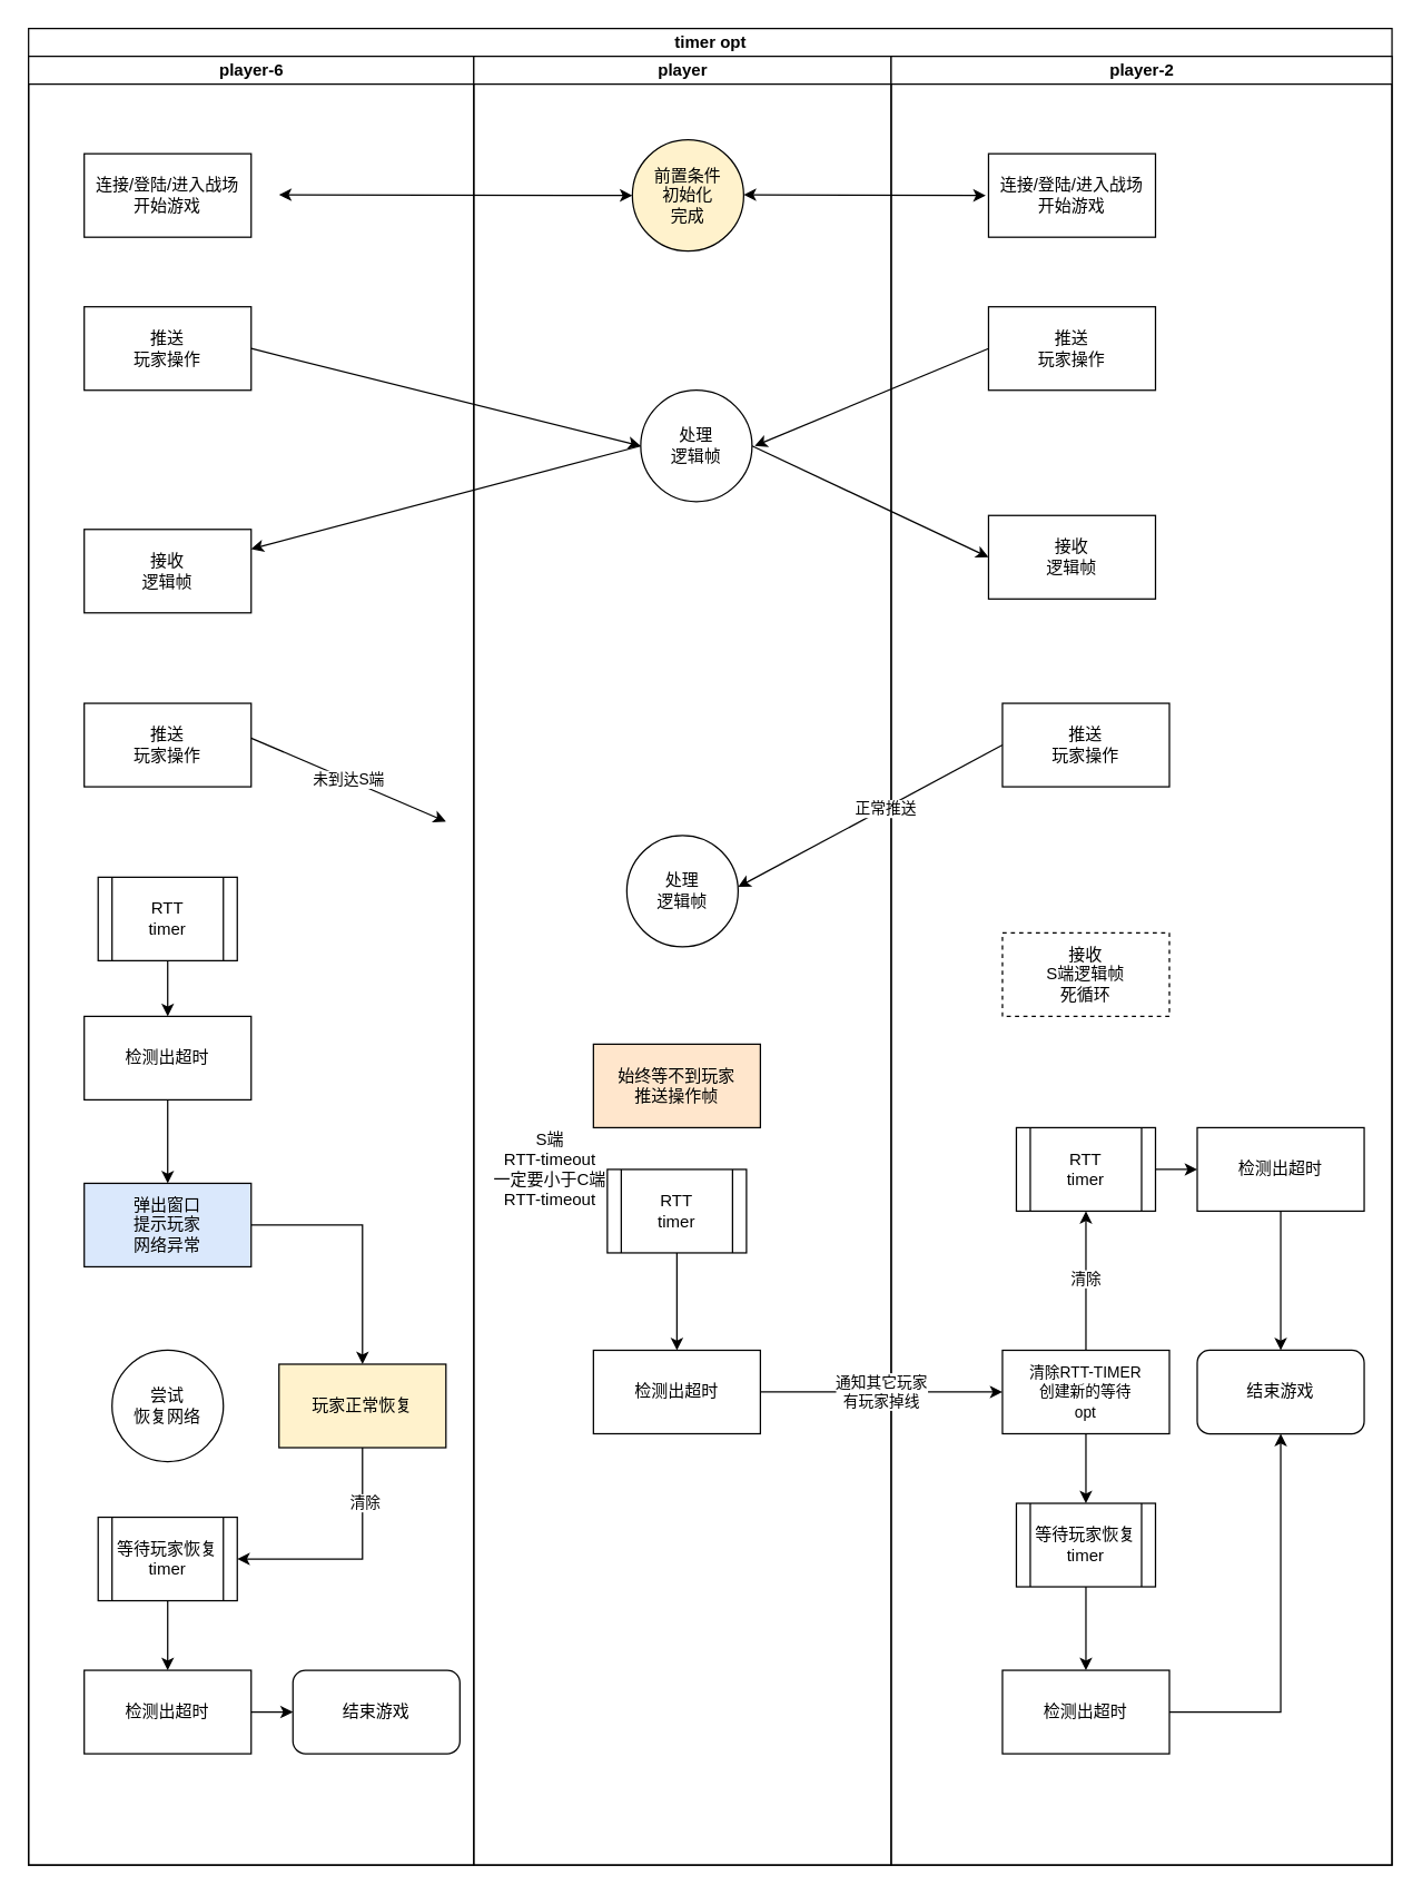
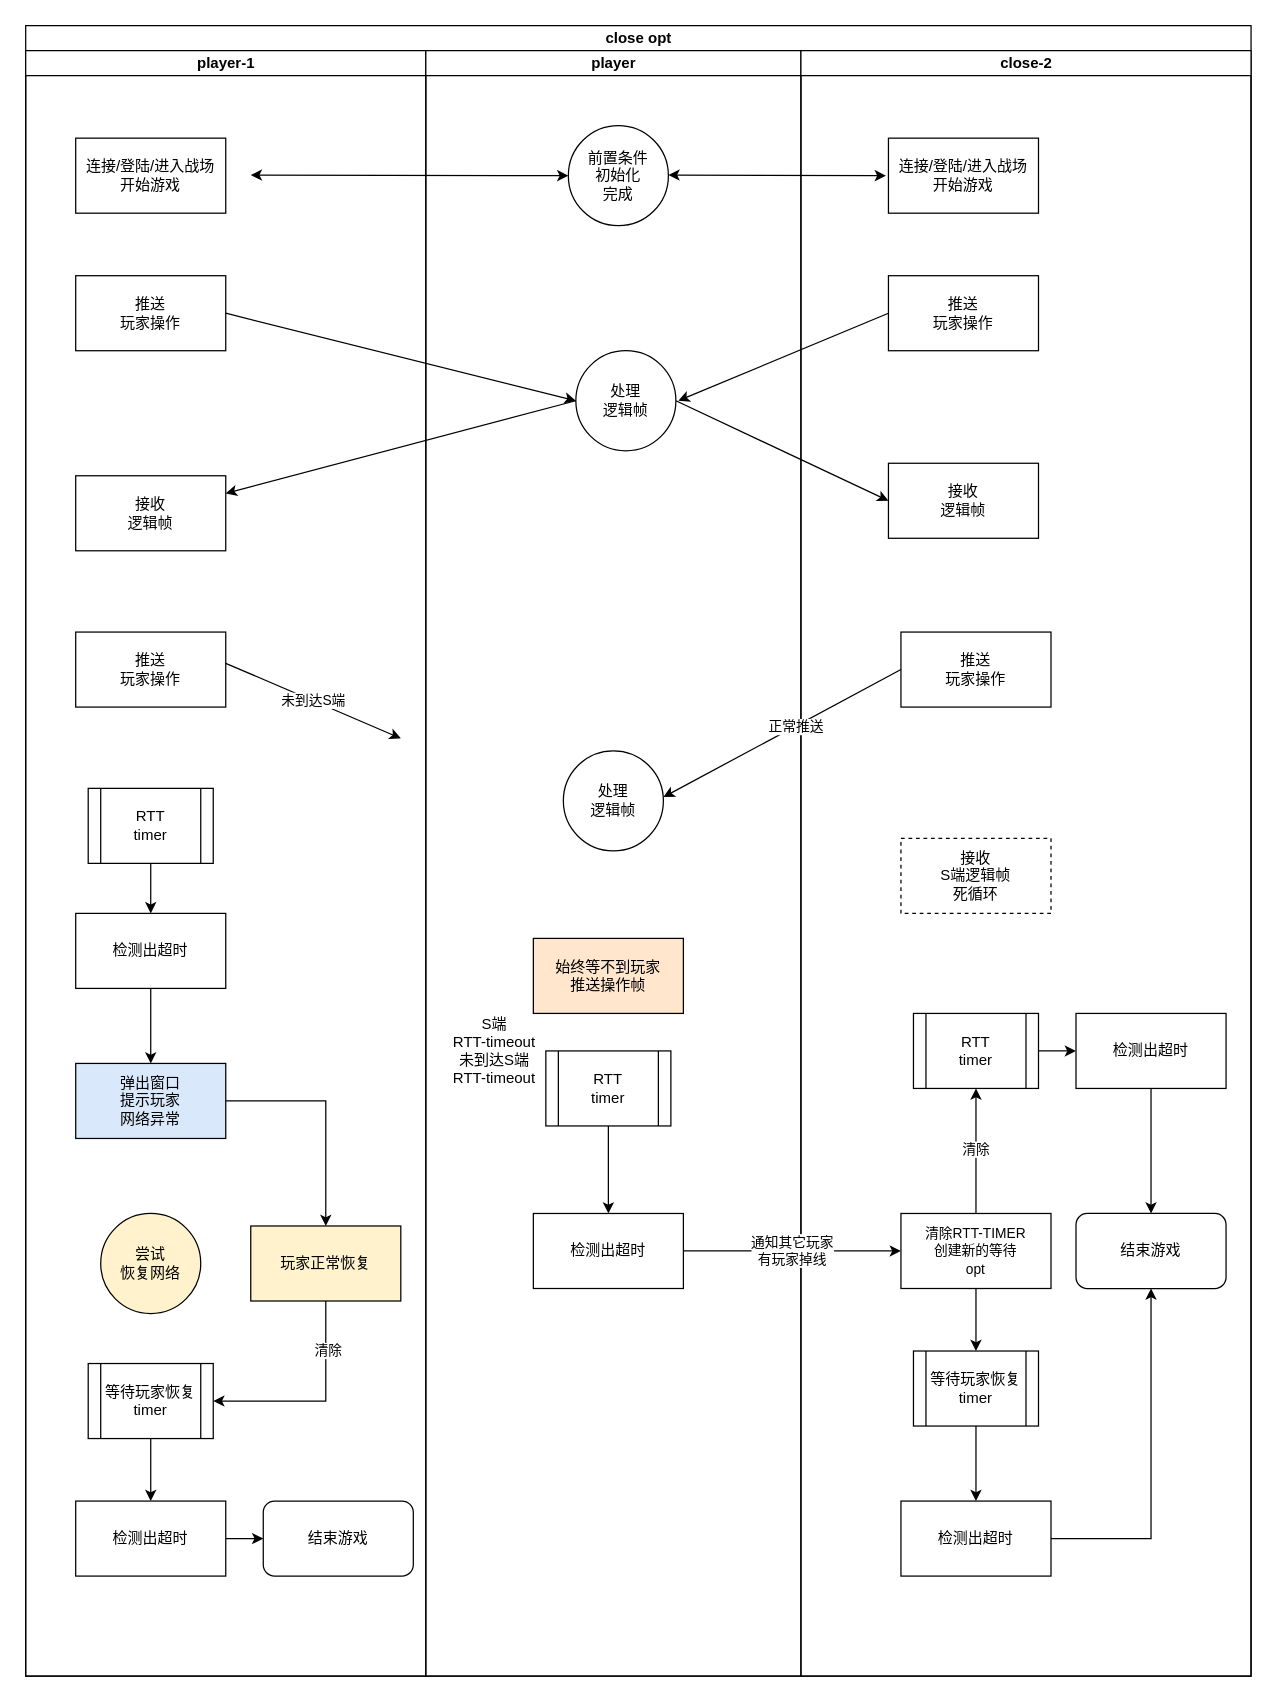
  <mxCell id="0" />
  <mxCell id="1" parent="0" />
- <mxCell id="2" value="timer opt" style="swimlane;html=1;childLayout=stackLayout;resizeParent=1;resizeParentMax=0;startSize=20;" parent="1" vertex="1"><mxGeometry x="20" y="20" width="980" height="1320" as="geometry" /></mxCell>
- <mxCell id="3" value="player-6" style="swimlane;html=1;startSize=20;" parent="2" vertex="1"><mxGeometry y="20" width="320" height="1300" as="geometry" /></mxCell>
+ <mxCell id="2" value="close opt" style="swimlane;html=1;childLayout=stackLayout;resizeParent=1;resizeParentMax=0;startSize=20;" parent="1" vertex="1"><mxGeometry x="20" y="20" width="980" height="1320" as="geometry" /></mxCell>
+ <mxCell id="3" value="player-1" style="swimlane;html=1;startSize=20;" parent="2" vertex="1"><mxGeometry y="20" width="320" height="1300" as="geometry" /></mxCell>
  <mxCell id="4" value="连接/登陆/进入战场&lt;br&gt;开始游戏" style="rounded=0;whiteSpace=wrap;html=1;" parent="3" vertex="1"><mxGeometry x="40" y="70" width="120" height="60" as="geometry" /></mxCell>
  <mxCell id="5" value="" style="endArrow=classic;startArrow=classic;html=1;entryX=0;entryY=0.5;entryDx=0;entryDy=0;" parent="3" target="26" edge="1"><mxGeometry width="50" height="50" relative="1" as="geometry"><mxPoint x="180" y="99.5" as="sourcePoint" /><mxPoint x="250" y="99.5" as="targetPoint" /></mxGeometry></mxCell>
  <mxCell id="6" value="推送&lt;br&gt;玩家操作" style="rounded=0;whiteSpace=wrap;html=1;" parent="3" vertex="1"><mxGeometry x="40" y="180" width="120" height="60" as="geometry" /></mxCell>
  <mxCell id="7" value="接收&lt;br&gt;逻辑帧" style="rounded=0;whiteSpace=wrap;html=1;" parent="3" vertex="1"><mxGeometry x="40" y="340" width="120" height="60" as="geometry" /></mxCell>
  <mxCell id="8" value="推送&lt;br&gt;玩家操作" style="rounded=0;whiteSpace=wrap;html=1;" parent="3" vertex="1"><mxGeometry x="40" y="465" width="120" height="60" as="geometry" /></mxCell>
  <mxCell id="9" style="edgeStyle=orthogonalEdgeStyle;rounded=0;orthogonalLoop=1;jettySize=auto;html=1;entryX=0.5;entryY=0;entryDx=0;entryDy=0;" edge="1" parent="3" source="10" target="12"><mxGeometry relative="1" as="geometry" /></mxCell>
  <mxCell id="10" value="RTT&lt;br&gt;timer" style="shape=process;whiteSpace=wrap;html=1;backgroundOutline=1;" parent="3" vertex="1"><mxGeometry x="50" y="590" width="100" height="60" as="geometry" /></mxCell>
  <mxCell id="11" style="edgeStyle=orthogonalEdgeStyle;rounded=0;orthogonalLoop=1;jettySize=auto;html=1;entryX=0.5;entryY=0;entryDx=0;entryDy=0;" edge="1" parent="3" source="12" target="14"><mxGeometry relative="1" as="geometry" /></mxCell>
  <mxCell id="12" value="检测出超时" style="rounded=0;whiteSpace=wrap;html=1;" vertex="1" parent="3"><mxGeometry x="40" y="690" width="120" height="60" as="geometry" /></mxCell>
  <mxCell id="13" style="edgeStyle=orthogonalEdgeStyle;rounded=0;orthogonalLoop=1;jettySize=auto;html=1;" edge="1" parent="3" source="14" target="23"><mxGeometry relative="1" as="geometry" /></mxCell>
  <mxCell id="14" value="弹出窗口&lt;br&gt;提示玩家&lt;br&gt;网络异常" style="rounded=0;whiteSpace=wrap;html=1;fillColor=#dae8fc;" vertex="1" parent="3"><mxGeometry x="40" y="810" width="120" height="60" as="geometry" /></mxCell>
- <mxCell id="15" value="尝试&lt;br&gt;恢复网络" style="ellipse;whiteSpace=wrap;html=1;aspect=fixed;" vertex="1" parent="3"><mxGeometry x="60" y="930" width="80" height="80" as="geometry" /></mxCell>
+ <mxCell id="15" value="尝试&lt;br&gt;恢复网络" style="ellipse;whiteSpace=wrap;html=1;aspect=fixed;fillColor=#fff2cc;" vertex="1" parent="3"><mxGeometry x="60" y="930" width="80" height="80" as="geometry" /></mxCell>
  <mxCell id="16" style="edgeStyle=orthogonalEdgeStyle;rounded=0;orthogonalLoop=1;jettySize=auto;html=1;entryX=0.5;entryY=0;entryDx=0;entryDy=0;" edge="1" parent="3" source="17" target="19"><mxGeometry relative="1" as="geometry" /></mxCell>
  <mxCell id="17" value="等待玩家恢复&lt;br&gt;timer" style="shape=process;whiteSpace=wrap;html=1;backgroundOutline=1;" vertex="1" parent="3"><mxGeometry x="50" y="1050" width="100" height="60" as="geometry" /></mxCell>
  <mxCell id="18" style="edgeStyle=orthogonalEdgeStyle;rounded=0;orthogonalLoop=1;jettySize=auto;html=1;entryX=0;entryY=0.5;entryDx=0;entryDy=0;" edge="1" parent="3" source="19" target="20"><mxGeometry relative="1" as="geometry" /></mxCell>
  <mxCell id="19" value="检测出超时" style="rounded=0;whiteSpace=wrap;html=1;" vertex="1" parent="3"><mxGeometry x="40" y="1160" width="120" height="60" as="geometry" /></mxCell>
  <mxCell id="20" value="结束游戏" style="rounded=1;whiteSpace=wrap;html=1;" vertex="1" parent="3"><mxGeometry x="190" y="1160" width="120" height="60" as="geometry" /></mxCell>
  <mxCell id="21" style="edgeStyle=orthogonalEdgeStyle;rounded=0;orthogonalLoop=1;jettySize=auto;html=1;" edge="1" parent="3" source="23" target="17"><mxGeometry relative="1" as="geometry"><Array as="points"><mxPoint x="240" y="1080" /></Array></mxGeometry></mxCell>
  <mxCell id="22" value="清除" style="edgeLabel;html=1;align=center;verticalAlign=middle;resizable=0;points=[];" vertex="1" connectable="0" parent="21"><mxGeometry x="-0.541" y="1" relative="1" as="geometry"><mxPoint as="offset" /></mxGeometry></mxCell>
  <mxCell id="23" value="玩家正常恢复" style="rounded=0;whiteSpace=wrap;html=1;fillColor=#fff2cc;" vertex="1" parent="3"><mxGeometry x="180" y="940" width="120" height="60" as="geometry" /></mxCell>
  <mxCell id="24" value="未到达S端" style="endArrow=classic;html=1;exitX=1;exitY=0.5;exitDx=0;exitDy=0;" parent="3" edge="1"><mxGeometry width="50" height="50" relative="1" as="geometry"><mxPoint x="160" y="490" as="sourcePoint" /><mxPoint x="300" y="550" as="targetPoint" /></mxGeometry></mxCell>
  <mxCell id="25" value="player" style="swimlane;html=1;startSize=20;" parent="2" vertex="1"><mxGeometry x="320" y="20" width="300" height="1300" as="geometry" /></mxCell>
- <mxCell id="26" value="前置条件&lt;br&gt;初始化&lt;br&gt;完成" style="ellipse;whiteSpace=wrap;html=1;aspect=fixed;fillColor=#fff2cc;" parent="25" vertex="1"><mxGeometry x="114" y="60" width="80" height="80" as="geometry" /></mxCell>
+ <mxCell id="26" value="前置条件&lt;br&gt;初始化&lt;br&gt;完成" style="ellipse;whiteSpace=wrap;html=1;aspect=fixed;" parent="25" vertex="1"><mxGeometry x="114" y="60" width="80" height="80" as="geometry" /></mxCell>
  <mxCell id="27" value="处理&lt;br&gt;逻辑帧" style="ellipse;whiteSpace=wrap;html=1;aspect=fixed;" parent="25" vertex="1"><mxGeometry x="120" y="240" width="80" height="80" as="geometry" /></mxCell>
  <mxCell id="28" value="处理&lt;br&gt;逻辑帧" style="ellipse;whiteSpace=wrap;html=1;aspect=fixed;" parent="25" vertex="1"><mxGeometry x="110" y="560" width="80" height="80" as="geometry" /></mxCell>
  <mxCell id="29" style="edgeStyle=orthogonalEdgeStyle;rounded=0;orthogonalLoop=1;jettySize=auto;html=1;entryX=0.5;entryY=0;entryDx=0;entryDy=0;" edge="1" parent="25" source="30" target="31"><mxGeometry relative="1" as="geometry" /></mxCell>
  <mxCell id="30" value="RTT&lt;br&gt;timer" style="shape=process;whiteSpace=wrap;html=1;backgroundOutline=1;" vertex="1" parent="25"><mxGeometry x="96" y="800" width="100" height="60" as="geometry" /></mxCell>
  <mxCell id="31" value="检测出超时" style="rounded=0;whiteSpace=wrap;html=1;" vertex="1" parent="25"><mxGeometry x="86" y="930" width="120" height="60" as="geometry" /></mxCell>
  <mxCell id="32" value="始终等不到玩家&lt;br&gt;推送操作帧" style="rounded=0;whiteSpace=wrap;html=1;fillColor=#ffe6cc;" vertex="1" parent="25"><mxGeometry x="86" y="710" width="120" height="60" as="geometry" /></mxCell>
- <mxCell id="33" value="S端&lt;br&gt;RTT-timeout&lt;br&gt;一定要小于C端&lt;br&gt;RTT-timeout" style="text;html=1;strokeColor=none;fillColor=none;align=center;verticalAlign=middle;whiteSpace=wrap;rounded=0;" vertex="1" parent="25"><mxGeometry y="770" width="110" height="60" as="geometry" /></mxCell>
- <mxCell id="34" value="player-2" style="swimlane;html=1;startSize=20;" parent="2" vertex="1"><mxGeometry x="620" y="20" width="360" height="1300" as="geometry" /></mxCell>
+ <mxCell id="33" value="S端&lt;br&gt;RTT-timeout&lt;br&gt;未到达S端&lt;br&gt;RTT-timeout" style="text;html=1;strokeColor=none;fillColor=none;align=center;verticalAlign=middle;whiteSpace=wrap;rounded=0;" vertex="1" parent="25"><mxGeometry y="770" width="110" height="60" as="geometry" /></mxCell>
+ <mxCell id="34" value="close-2" style="swimlane;html=1;startSize=20;" parent="2" vertex="1"><mxGeometry x="620" y="20" width="360" height="1300" as="geometry" /></mxCell>
  <mxCell id="35" value="连接/登陆/进入战场&lt;br&gt;开始游戏" style="rounded=0;whiteSpace=wrap;html=1;" parent="34" vertex="1"><mxGeometry x="70" y="70" width="120" height="60" as="geometry" /></mxCell>
  <mxCell id="36" value="" style="endArrow=classic;startArrow=classic;html=1;entryX=0;entryY=0.5;entryDx=0;entryDy=0;" parent="34" edge="1"><mxGeometry width="50" height="50" relative="1" as="geometry"><mxPoint x="-106" y="99.5" as="sourcePoint" /><mxPoint x="68" y="100" as="targetPoint" /></mxGeometry></mxCell>
  <mxCell id="37" value="推送&lt;br&gt;玩家操作" style="rounded=0;whiteSpace=wrap;html=1;" parent="34" vertex="1"><mxGeometry x="70" y="180" width="120" height="60" as="geometry" /></mxCell>
  <mxCell id="38" value="" style="endArrow=classic;html=1;" parent="34" edge="1"><mxGeometry width="50" height="50" relative="1" as="geometry"><mxPoint x="70" y="210" as="sourcePoint" /><mxPoint x="-98" y="280" as="targetPoint" /></mxGeometry></mxCell>
  <mxCell id="39" value="接收&lt;br&gt;逻辑帧" style="rounded=0;whiteSpace=wrap;html=1;" parent="34" vertex="1"><mxGeometry x="70" y="330" width="120" height="60" as="geometry" /></mxCell>
  <mxCell id="40" value="推送&lt;br&gt;玩家操作" style="rounded=0;whiteSpace=wrap;html=1;" parent="34" vertex="1"><mxGeometry x="80" y="465" width="120" height="60" as="geometry" /></mxCell>
  <mxCell id="41" value="" style="endArrow=classic;html=1;exitX=0;exitY=0.5;exitDx=0;exitDy=0;" parent="34" edge="1" source="40"><mxGeometry width="50" height="50" relative="1" as="geometry"><mxPoint x="70" y="520" as="sourcePoint" /><mxPoint x="-110" y="597" as="targetPoint" /></mxGeometry></mxCell>
  <mxCell id="42" value="正常推送" style="edgeLabel;html=1;align=center;verticalAlign=middle;resizable=0;points=[];" parent="41" vertex="1" connectable="0"><mxGeometry x="-0.104" y="1" relative="1" as="geometry"><mxPoint y="-1" as="offset" /></mxGeometry></mxCell>
  <mxCell id="43" value="&lt;span&gt;接收&lt;/span&gt;&lt;br&gt;&lt;span&gt;S端逻辑帧&lt;br&gt;死循环&lt;br&gt;&lt;/span&gt;" style="rounded=0;whiteSpace=wrap;html=1;dashed=1;" parent="34" vertex="1"><mxGeometry x="80" y="630" width="120" height="60" as="geometry" /></mxCell>
  <mxCell id="44" style="edgeStyle=orthogonalEdgeStyle;rounded=0;orthogonalLoop=1;jettySize=auto;html=1;entryX=0;entryY=0.5;entryDx=0;entryDy=0;" edge="1" parent="34" source="45" target="53"><mxGeometry relative="1" as="geometry" /></mxCell>
  <mxCell id="45" value="RTT&lt;br&gt;timer" style="shape=process;whiteSpace=wrap;html=1;backgroundOutline=1;" vertex="1" parent="34"><mxGeometry x="90" y="770" width="100" height="60" as="geometry" /></mxCell>
  <mxCell id="46" value="" style="edgeStyle=orthogonalEdgeStyle;rounded=0;orthogonalLoop=1;jettySize=auto;html=1;" edge="1" parent="34" source="49" target="45"><mxGeometry relative="1" as="geometry" /></mxCell>
  <mxCell id="47" value="清除" style="edgeLabel;html=1;align=center;verticalAlign=middle;resizable=0;points=[];" vertex="1" connectable="0" parent="46"><mxGeometry x="0.04" y="1" relative="1" as="geometry"><mxPoint as="offset" /></mxGeometry></mxCell>
  <mxCell id="48" style="edgeStyle=orthogonalEdgeStyle;rounded=0;orthogonalLoop=1;jettySize=auto;html=1;entryX=0.5;entryY=0;entryDx=0;entryDy=0;" edge="1" parent="34" source="49" target="51"><mxGeometry relative="1" as="geometry" /></mxCell>
  <mxCell id="49" value="&lt;span style=&quot;font-size: 11px ; background-color: rgb(255 , 255 , 255)&quot;&gt;清除RTT-TIMER&lt;br&gt;创建新的等待&lt;br&gt;opt&lt;br&gt;&lt;/span&gt;" style="rounded=0;whiteSpace=wrap;html=1;" vertex="1" parent="34"><mxGeometry x="80" y="930" width="120" height="60" as="geometry" /></mxCell>
  <mxCell id="50" style="edgeStyle=orthogonalEdgeStyle;rounded=0;orthogonalLoop=1;jettySize=auto;html=1;entryX=0.5;entryY=0;entryDx=0;entryDy=0;" edge="1" parent="34" source="51" target="56"><mxGeometry relative="1" as="geometry" /></mxCell>
  <mxCell id="51" value="等待玩家恢复&lt;br&gt;timer" style="shape=process;whiteSpace=wrap;html=1;backgroundOutline=1;" vertex="1" parent="34"><mxGeometry x="90" y="1040" width="100" height="60" as="geometry" /></mxCell>
  <mxCell id="52" style="edgeStyle=orthogonalEdgeStyle;rounded=0;orthogonalLoop=1;jettySize=auto;html=1;entryX=0.5;entryY=0;entryDx=0;entryDy=0;" edge="1" parent="34" source="53" target="54"><mxGeometry relative="1" as="geometry" /></mxCell>
  <mxCell id="53" value="检测出超时" style="rounded=0;whiteSpace=wrap;html=1;" vertex="1" parent="34"><mxGeometry x="220" y="770" width="120" height="60" as="geometry" /></mxCell>
  <mxCell id="54" value="结束游戏" style="rounded=1;whiteSpace=wrap;html=1;" vertex="1" parent="34"><mxGeometry x="220" y="930" width="120" height="60" as="geometry" /></mxCell>
  <mxCell id="55" style="edgeStyle=orthogonalEdgeStyle;rounded=0;orthogonalLoop=1;jettySize=auto;html=1;entryX=0.5;entryY=1;entryDx=0;entryDy=0;" edge="1" parent="34" source="56" target="54"><mxGeometry relative="1" as="geometry" /></mxCell>
  <mxCell id="56" value="检测出超时" style="rounded=0;whiteSpace=wrap;html=1;" vertex="1" parent="34"><mxGeometry x="80" y="1160" width="120" height="60" as="geometry" /></mxCell>
  <mxCell id="57" value="" style="endArrow=classic;html=1;entryX=0;entryY=0.5;entryDx=0;entryDy=0;exitX=1;exitY=0.5;exitDx=0;exitDy=0;" parent="2" source="6" target="27" edge="1"><mxGeometry width="50" height="50" relative="1" as="geometry"><mxPoint x="260" y="250" as="sourcePoint" /><mxPoint x="310" y="200" as="targetPoint" /></mxGeometry></mxCell>
  <mxCell id="58" value="通知其它玩家&lt;br&gt;有玩家掉线" style="edgeStyle=orthogonalEdgeStyle;rounded=0;orthogonalLoop=1;jettySize=auto;html=1;" edge="1" parent="2" source="31" target="49"><mxGeometry relative="1" as="geometry" /></mxCell>
  <mxCell id="59" value="" style="endArrow=classic;html=1;exitX=0;exitY=0.5;exitDx=0;exitDy=0;" parent="2" edge="1" target="7" source="27"><mxGeometry width="50" height="50" relative="1" as="geometry"><mxPoint x="353.5" y="320" as="sourcePoint" /><mxPoint x="185.5" y="397.04" as="targetPoint" /></mxGeometry></mxCell>
  <mxCell id="60" value="" style="endArrow=classic;html=1;entryX=0;entryY=0.5;entryDx=0;entryDy=0;exitX=1;exitY=0.5;exitDx=0;exitDy=0;" parent="2" edge="1" target="39" source="27"><mxGeometry width="50" height="50" relative="1" as="geometry"><mxPoint x="510" y="330" as="sourcePoint" /><mxPoint x="690" y="400" as="targetPoint" /></mxGeometry></mxCell>
